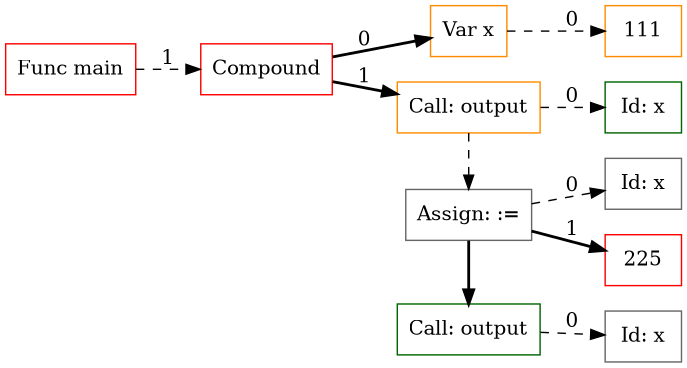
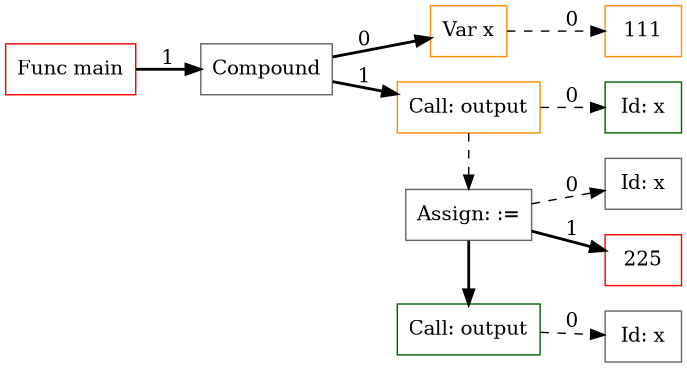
  digraph {
    rankdir=LR
    node [color=gray40 shape=box]
    edge [style=bold]
    n1 [color=red label="Func main"]
-   n2 [color=red label=Compound]
+   n2 [label=Compound]
    n3 [color=darkorange label="Var x"]
    n4 [color=darkorange label="Call: output"]
    n5 [color=darkorange label=111]
    n6 [color=darkgreen label="Id: x"]
    n7 [label="Assign: :="]
    n8 [color=darkgreen label="Call: output"]
    n9 [label="Id: x"]
    n10 [color=red label=225]
    n11 [label="Id: x"]
    subgraph sub_1 {
      n1
      n2
    }
    subgraph sub_2 {
      ordering=out
      rank=same
      n2
    }
    subgraph sub_3 {
      ordering=out
      rank=same
      n3
      n4
    }
    subgraph sub_4 {
      n2
      n3
      n4
    }
    subgraph sub_5 {
      ordering=out
      rank=same
      n5
    }
    subgraph sub_6 {
      n3
      n5
    }
    subgraph sub_7 {
      ordering=out
      rank=same
      n6
    }
    subgraph sub_8 {
      n4
      n6
    }
    subgraph sub_9 {
      rank=same
      n4
      n7
      n8
    }
    subgraph sub_10 {
      n4
      n7
      n8
    }
    subgraph sub_11 {
      ordering=out
      rank=same
      n9
      n10
    }
    subgraph sub_12 {
      n7
      n9
      n10
    }
    subgraph sub_13 {
      ordering=out
      rank=same
      n11
    }
    subgraph sub_14 {
      n8
      n11
    }
-   n1 -> n2 [label=1 style=dashed]
+   n1 -> n2 [label=1]
    n2 -> n3 [label=0]
    n2 -> n4 [label=1]
    n3 -> n5 [label=0 style=dashed]
    n4 -> n6 [label=0 style=dashed]
    n4 -> n7 [style=dashed]
    n7 -> n8
    n7 -> n9 [label=0 style=dashed]
    n7 -> n10 [label=1]
    n8 -> n11 [label=0 style=dashed]
  }
